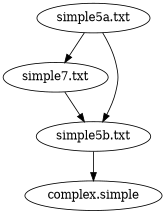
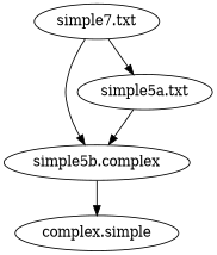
  digraph {
    fontname="DejaVu Serif"
    node [fontname="DejaVu Serif"]
    edge [fontname="DejaVu Serif"]
    n1 [label="simple7.txt"]
-   "simple5b.txt"
+   "simple5b.txt" [label="simple5b.complex"]
    n3 [label="complex.simple"]
    "simple5a.txt"
    n1 -> "simple5b.txt"
    "simple5b.txt" -> n3
-   "simple5a.txt" -> n1
+   n1 -> "simple5a.txt"
    "simple5a.txt" -> "simple5b.txt"
  }
